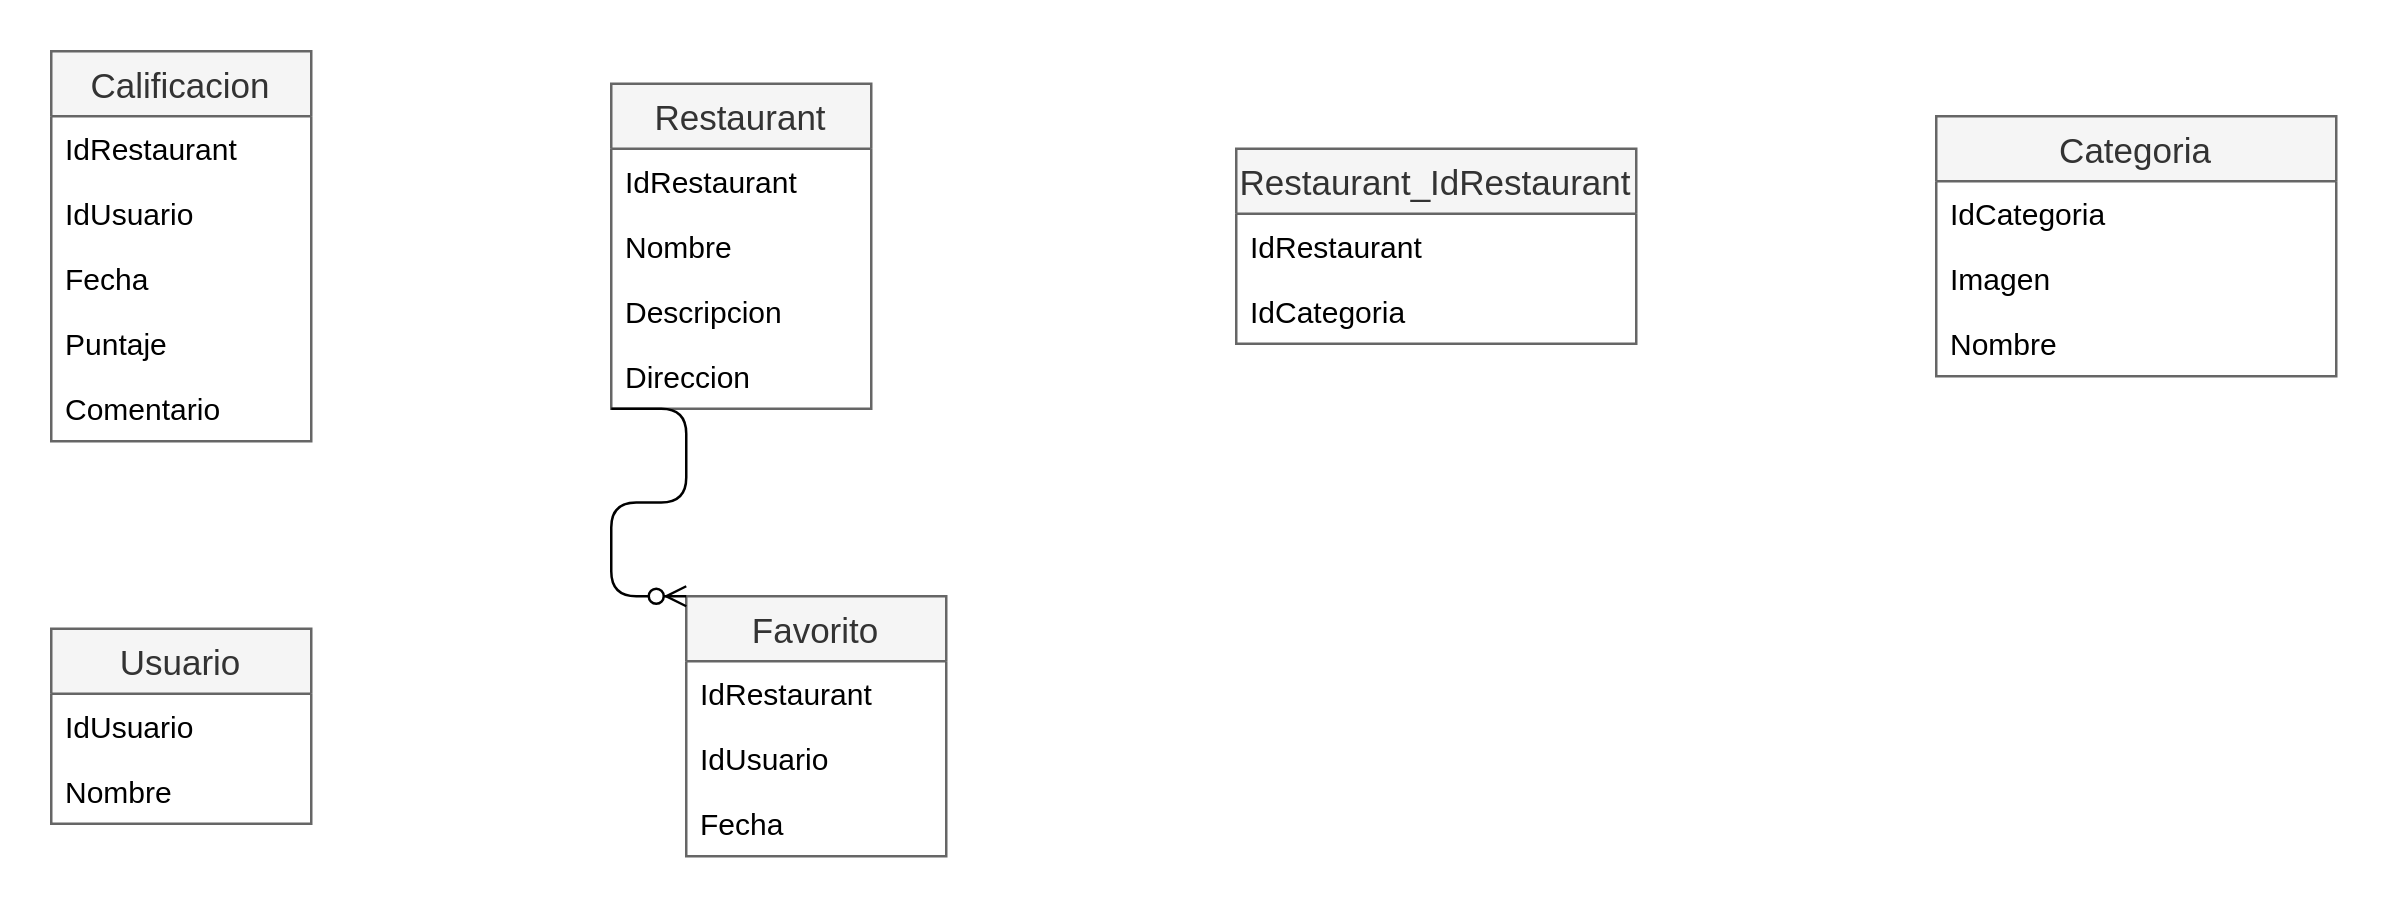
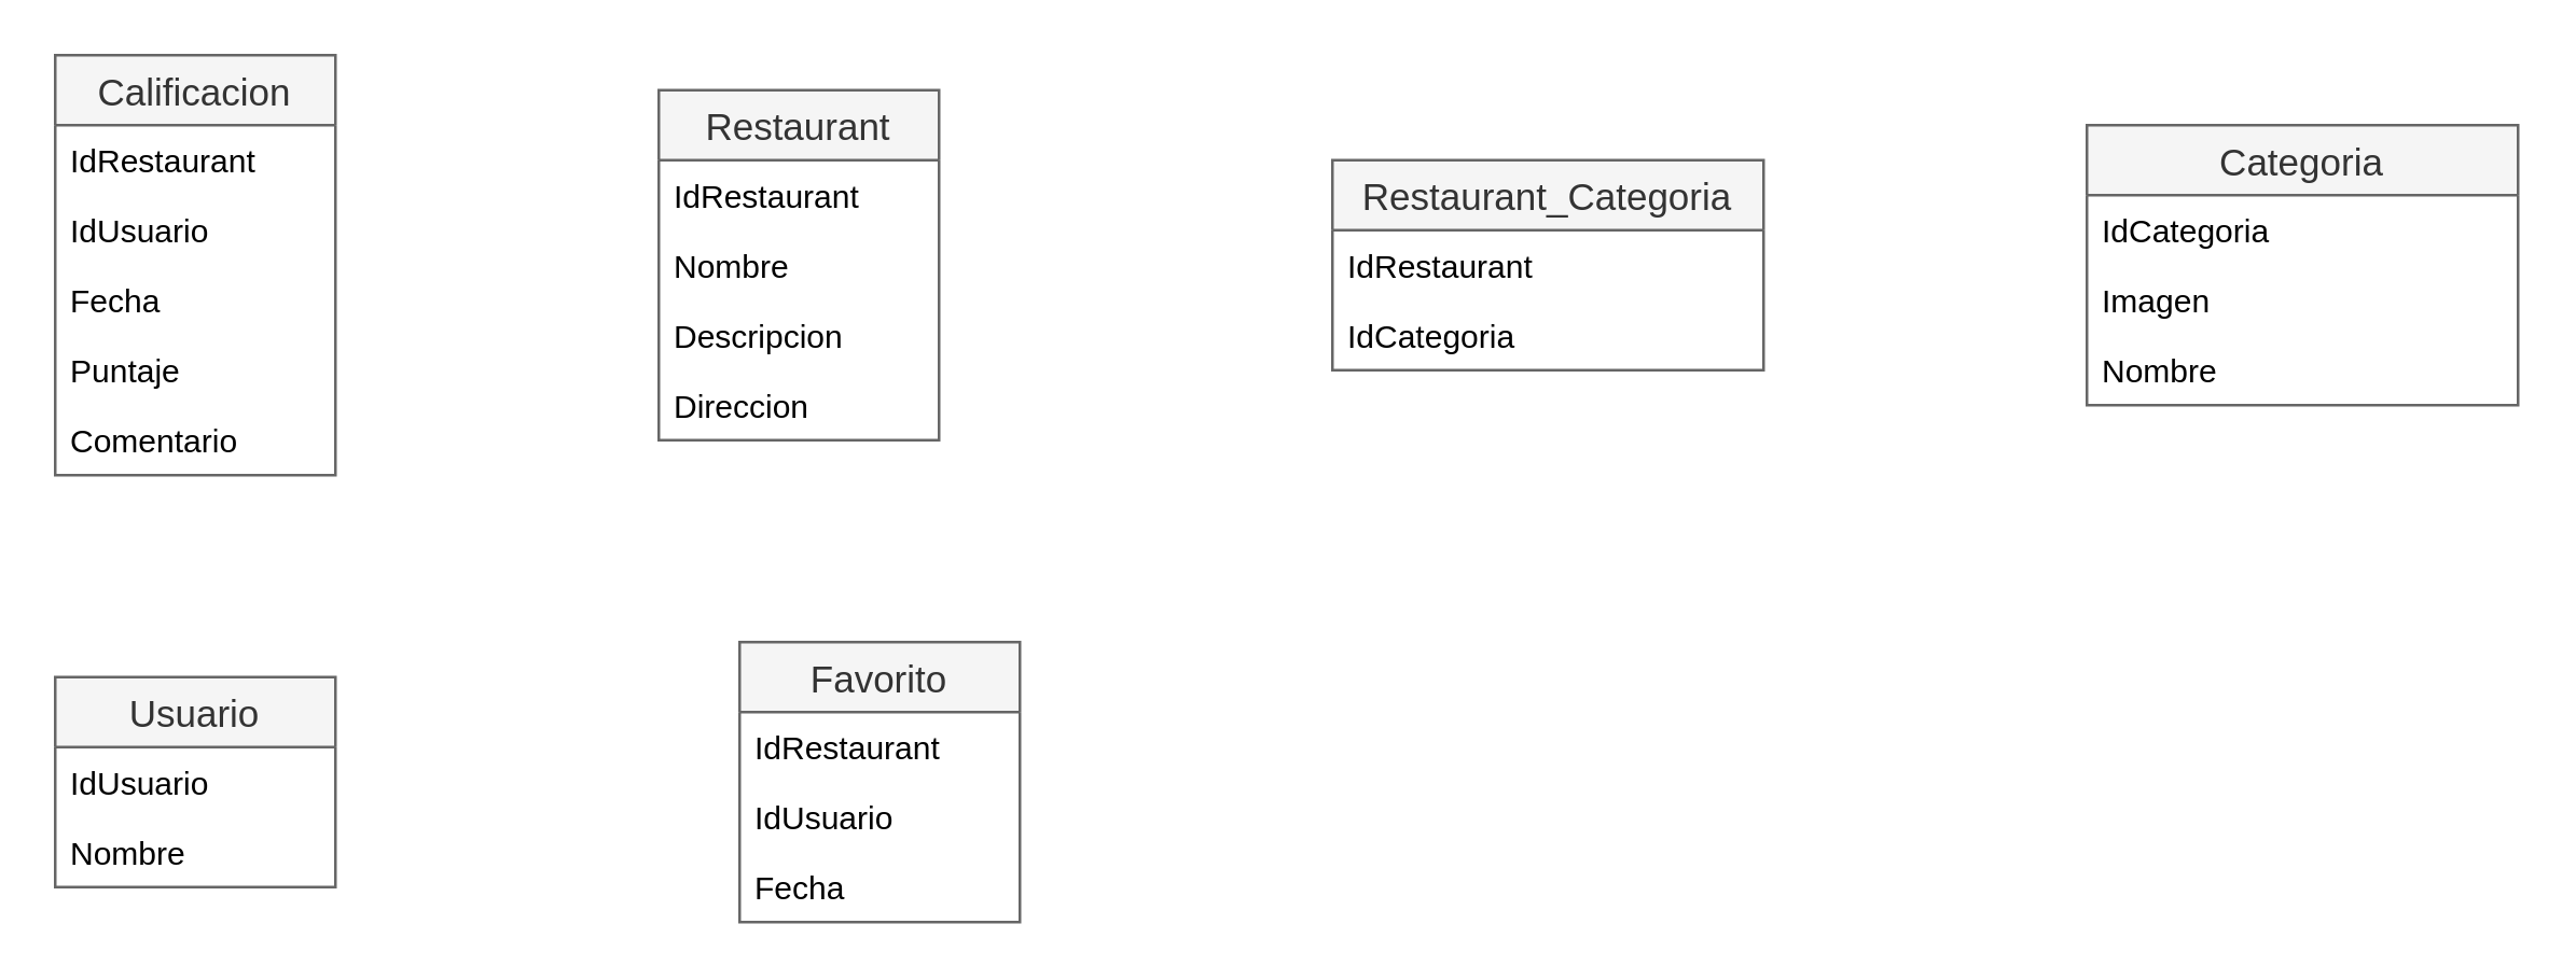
  <mxCell id="0" />
  <mxCell id="1" parent="0" />
  <mxCell id="2" value="Categoria" style="swimlane;fontStyle=0;childLayout=stackLayout;horizontal=1;startSize=26;horizontalStack=0;resizeParent=1;resizeParentMax=0;resizeLast=0;collapsible=1;marginBottom=0;align=center;fontSize=14;fillColor=#f5f5f5;strokeColor=#666666;fontColor=#333333;" vertex="1" parent="1"><mxGeometry x="774" y="46" width="160" height="104" as="geometry" /></mxCell>
  <mxCell id="3" value="IdCategoria" style="text;strokeColor=none;fillColor=none;spacingLeft=4;spacingRight=4;overflow=hidden;rotatable=0;points=[[0,0.5],[1,0.5]];portConstraint=eastwest;fontSize=12;" vertex="1" parent="2"><mxGeometry y="26" width="160" height="26" as="geometry" /></mxCell>
  <mxCell id="4" value="Imagen" style="text;strokeColor=none;fillColor=none;spacingLeft=4;spacingRight=4;overflow=hidden;rotatable=0;points=[[0,0.5],[1,0.5]];portConstraint=eastwest;fontSize=12;" vertex="1" parent="2"><mxGeometry y="52" width="160" height="26" as="geometry" /></mxCell>
  <mxCell id="5" value="Nombre" style="text;strokeColor=none;fillColor=none;spacingLeft=4;spacingRight=4;overflow=hidden;rotatable=0;points=[[0,0.5],[1,0.5]];portConstraint=eastwest;fontSize=12;" vertex="1" parent="2"><mxGeometry y="78" width="160" height="26" as="geometry" /></mxCell>
  <mxCell id="6" value="Restaurant" style="swimlane;fontStyle=0;childLayout=stackLayout;horizontal=1;startSize=26;horizontalStack=0;resizeParent=1;resizeParentMax=0;resizeLast=0;collapsible=1;marginBottom=0;align=center;fontSize=14;direction=east;fillColor=#f5f5f5;strokeColor=#666666;fontColor=#333333;" vertex="1" parent="1"><mxGeometry x="244" y="33" width="104" height="130" as="geometry"><mxRectangle x="70" y="50" width="100" height="26" as="alternateBounds" /></mxGeometry></mxCell>
  <mxCell id="7" value="IdRestaurant" style="text;strokeColor=none;fillColor=none;spacingLeft=4;spacingRight=4;overflow=hidden;rotatable=0;points=[[0,0.5],[1,0.5]];portConstraint=eastwest;fontSize=12;" vertex="1" parent="6"><mxGeometry y="26" width="104" height="26" as="geometry" /></mxCell>
  <mxCell id="8" value="Nombre" style="text;strokeColor=none;fillColor=none;spacingLeft=4;spacingRight=4;overflow=hidden;rotatable=0;points=[[0,0.5],[1,0.5]];portConstraint=eastwest;fontSize=12;" vertex="1" parent="6"><mxGeometry y="52" width="104" height="26" as="geometry" /></mxCell>
  <mxCell id="9" value="Descripcion" style="text;strokeColor=none;fillColor=none;spacingLeft=4;spacingRight=4;overflow=hidden;rotatable=0;points=[[0,0.5],[1,0.5]];portConstraint=eastwest;fontSize=12;" vertex="1" parent="6"><mxGeometry y="78" width="104" height="26" as="geometry" /></mxCell>
  <mxCell id="10" value="Direccion" style="text;strokeColor=none;fillColor=none;spacingLeft=4;spacingRight=4;overflow=hidden;rotatable=0;points=[[0,0.5],[1,0.5]];portConstraint=eastwest;fontSize=12;" vertex="1" parent="6"><mxGeometry y="104" width="104" height="26" as="geometry" /></mxCell>
  <mxCell id="11" value="Favorito" style="swimlane;fontStyle=0;childLayout=stackLayout;horizontal=1;startSize=26;horizontalStack=0;resizeParent=1;resizeParentMax=0;resizeLast=0;collapsible=1;marginBottom=0;align=center;fontSize=14;direction=east;fillColor=#f5f5f5;strokeColor=#666666;fontColor=#333333;" vertex="1" parent="1"><mxGeometry x="274" y="238" width="104" height="104" as="geometry"><mxRectangle x="70" y="50" width="100" height="26" as="alternateBounds" /></mxGeometry></mxCell>
  <mxCell id="12" value="IdRestaurant" style="text;strokeColor=none;fillColor=none;spacingLeft=4;spacingRight=4;overflow=hidden;rotatable=0;points=[[0,0.5],[1,0.5]];portConstraint=eastwest;fontSize=12;" vertex="1" parent="11"><mxGeometry y="26" width="104" height="26" as="geometry" /></mxCell>
  <mxCell id="13" value="IdUsuario" style="text;strokeColor=none;fillColor=none;spacingLeft=4;spacingRight=4;overflow=hidden;rotatable=0;points=[[0,0.5],[1,0.5]];portConstraint=eastwest;fontSize=12;" vertex="1" parent="11"><mxGeometry y="52" width="104" height="26" as="geometry" /></mxCell>
  <mxCell id="14" value="Fecha" style="text;strokeColor=none;fillColor=none;spacingLeft=4;spacingRight=4;overflow=hidden;rotatable=0;points=[[0,0.5],[1,0.5]];portConstraint=eastwest;fontSize=12;" vertex="1" parent="11"><mxGeometry y="78" width="104" height="26" as="geometry" /></mxCell>
  <mxCell id="15" value="Usuario" style="swimlane;fontStyle=0;childLayout=stackLayout;horizontal=1;startSize=26;horizontalStack=0;resizeParent=1;resizeParentMax=0;resizeLast=0;collapsible=1;marginBottom=0;align=center;fontSize=14;direction=east;fillColor=#f5f5f5;strokeColor=#666666;fontColor=#333333;" vertex="1" parent="1"><mxGeometry x="20" y="251" width="104" height="78" as="geometry"><mxRectangle x="70" y="50" width="100" height="26" as="alternateBounds" /></mxGeometry></mxCell>
  <mxCell id="16" value="IdUsuario" style="text;strokeColor=none;fillColor=none;spacingLeft=4;spacingRight=4;overflow=hidden;rotatable=0;points=[[0,0.5],[1,0.5]];portConstraint=eastwest;fontSize=12;" vertex="1" parent="15"><mxGeometry y="26" width="104" height="26" as="geometry" /></mxCell>
  <mxCell id="17" value="Nombre" style="text;strokeColor=none;fillColor=none;spacingLeft=4;spacingRight=4;overflow=hidden;rotatable=0;points=[[0,0.5],[1,0.5]];portConstraint=eastwest;fontSize=12;" vertex="1" parent="15"><mxGeometry y="52" width="104" height="26" as="geometry" /></mxCell>
- <mxCell id="18" value="" style="edgeStyle=entityRelationEdgeStyle;fontSize=12;html=1;endArrow=ERzeroToMany;endFill=1;exitX=0;exitY=1;exitDx=0;exitDy=0;entryX=0;entryY=0;entryDx=0;entryDy=0;" edge="1" parent="1" source="6" target="11"><mxGeometry width="100" height="100" relative="1" as="geometry"><mxPoint x="-176" y="411" as="sourcePoint" /><mxPoint x="-76" y="311" as="targetPoint" /></mxGeometry></mxCell>
  <mxCell id="19" value="Calificacion" style="swimlane;fontStyle=0;childLayout=stackLayout;horizontal=1;startSize=26;horizontalStack=0;resizeParent=1;resizeParentMax=0;resizeLast=0;collapsible=1;marginBottom=0;align=center;fontSize=14;direction=east;fillColor=#f5f5f5;strokeColor=#666666;fontColor=#333333;" vertex="1" parent="1"><mxGeometry x="20" y="20" width="104" height="156" as="geometry"><mxRectangle x="70" y="50" width="100" height="26" as="alternateBounds" /></mxGeometry></mxCell>
  <mxCell id="20" value="IdRestaurant" style="text;strokeColor=none;fillColor=none;spacingLeft=4;spacingRight=4;overflow=hidden;rotatable=0;points=[[0,0.5],[1,0.5]];portConstraint=eastwest;fontSize=12;" vertex="1" parent="19"><mxGeometry y="26" width="104" height="26" as="geometry" /></mxCell>
  <mxCell id="21" value="IdUsuario" style="text;strokeColor=none;fillColor=none;spacingLeft=4;spacingRight=4;overflow=hidden;rotatable=0;points=[[0,0.5],[1,0.5]];portConstraint=eastwest;fontSize=12;" vertex="1" parent="19"><mxGeometry y="52" width="104" height="26" as="geometry" /></mxCell>
  <mxCell id="22" value="Fecha" style="text;strokeColor=none;fillColor=none;spacingLeft=4;spacingRight=4;overflow=hidden;rotatable=0;points=[[0,0.5],[1,0.5]];portConstraint=eastwest;fontSize=12;" vertex="1" parent="19"><mxGeometry y="78" width="104" height="26" as="geometry" /></mxCell>
  <mxCell id="23" value="Puntaje" style="text;strokeColor=none;fillColor=none;spacingLeft=4;spacingRight=4;overflow=hidden;rotatable=0;points=[[0,0.5],[1,0.5]];portConstraint=eastwest;fontSize=12;" vertex="1" parent="19"><mxGeometry y="104" width="104" height="26" as="geometry" /></mxCell>
  <mxCell id="24" value="Comentario" style="text;strokeColor=none;fillColor=none;spacingLeft=4;spacingRight=4;overflow=hidden;rotatable=0;points=[[0,0.5],[1,0.5]];portConstraint=eastwest;fontSize=12;" vertex="1" parent="19"><mxGeometry y="130" width="104" height="26" as="geometry" /></mxCell>
- <mxCell id="25" value="Restaurant_IdRestaurant" style="swimlane;fontStyle=0;childLayout=stackLayout;horizontal=1;startSize=26;horizontalStack=0;resizeParent=1;resizeParentMax=0;resizeLast=0;collapsible=1;marginBottom=0;align=center;fontSize=14;fillColor=#f5f5f5;strokeColor=#666666;fontColor=#333333;" vertex="1" parent="1"><mxGeometry x="494" y="59" width="160" height="78" as="geometry" /></mxCell>
+ <mxCell id="25" value="Restaurant_Categoria" style="swimlane;fontStyle=0;childLayout=stackLayout;horizontal=1;startSize=26;horizontalStack=0;resizeParent=1;resizeParentMax=0;resizeLast=0;collapsible=1;marginBottom=0;align=center;fontSize=14;fillColor=#f5f5f5;strokeColor=#666666;fontColor=#333333;" vertex="1" parent="1"><mxGeometry x="494" y="59" width="160" height="78" as="geometry" /></mxCell>
  <mxCell id="26" value="IdRestaurant" style="text;strokeColor=none;fillColor=none;spacingLeft=4;spacingRight=4;overflow=hidden;rotatable=0;points=[[0,0.5],[1,0.5]];portConstraint=eastwest;fontSize=12;" vertex="1" parent="25"><mxGeometry y="26" width="160" height="26" as="geometry" /></mxCell>
  <mxCell id="27" value="IdCategoria" style="text;strokeColor=none;fillColor=none;spacingLeft=4;spacingRight=4;overflow=hidden;rotatable=0;points=[[0,0.5],[1,0.5]];portConstraint=eastwest;fontSize=12;" vertex="1" parent="25"><mxGeometry y="52" width="160" height="26" as="geometry" /></mxCell>
